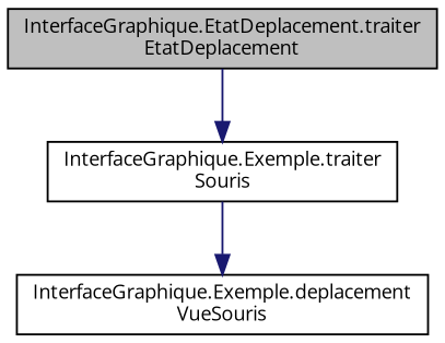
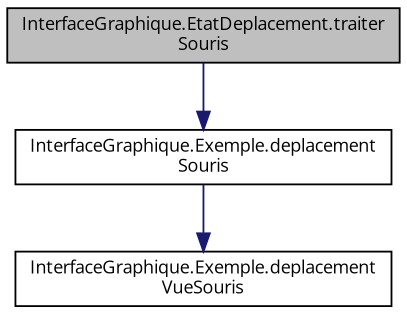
  digraph {
    fontname="Open Sans"
    rankdir=TB
    node [color=black fillcolor=white fontname="Open Sans" fontsize=10 shape=record style=filled]
    edge [color=midnightblue fontname="Open Sans" fontsize=10 labelfontname=Helvetica labelfontsize=10 style=solid]
-   n1 [fillcolor=grey75 fontcolor=black height=0.2 label="InterfaceGraphique.EtatDeplacement.traiter\lEtatDeplacement" width=0.4]
-   n2 [height=0.2 label="InterfaceGraphique.Exemple.traiter\lSouris" width=0.4]
+   n1 [fillcolor=grey75 fontcolor=black height=0.2 label="InterfaceGraphique.EtatDeplacement.traiter\lSouris" width=0.4]
+   n2 [height=0.2 label="InterfaceGraphique.Exemple.deplacement\lSouris" width=0.4]
    n3 [height=0.2 label="InterfaceGraphique.Exemple.deplacement\lVueSouris" width=0.4]
    n1 -> n2
    n2 -> n3
  }
